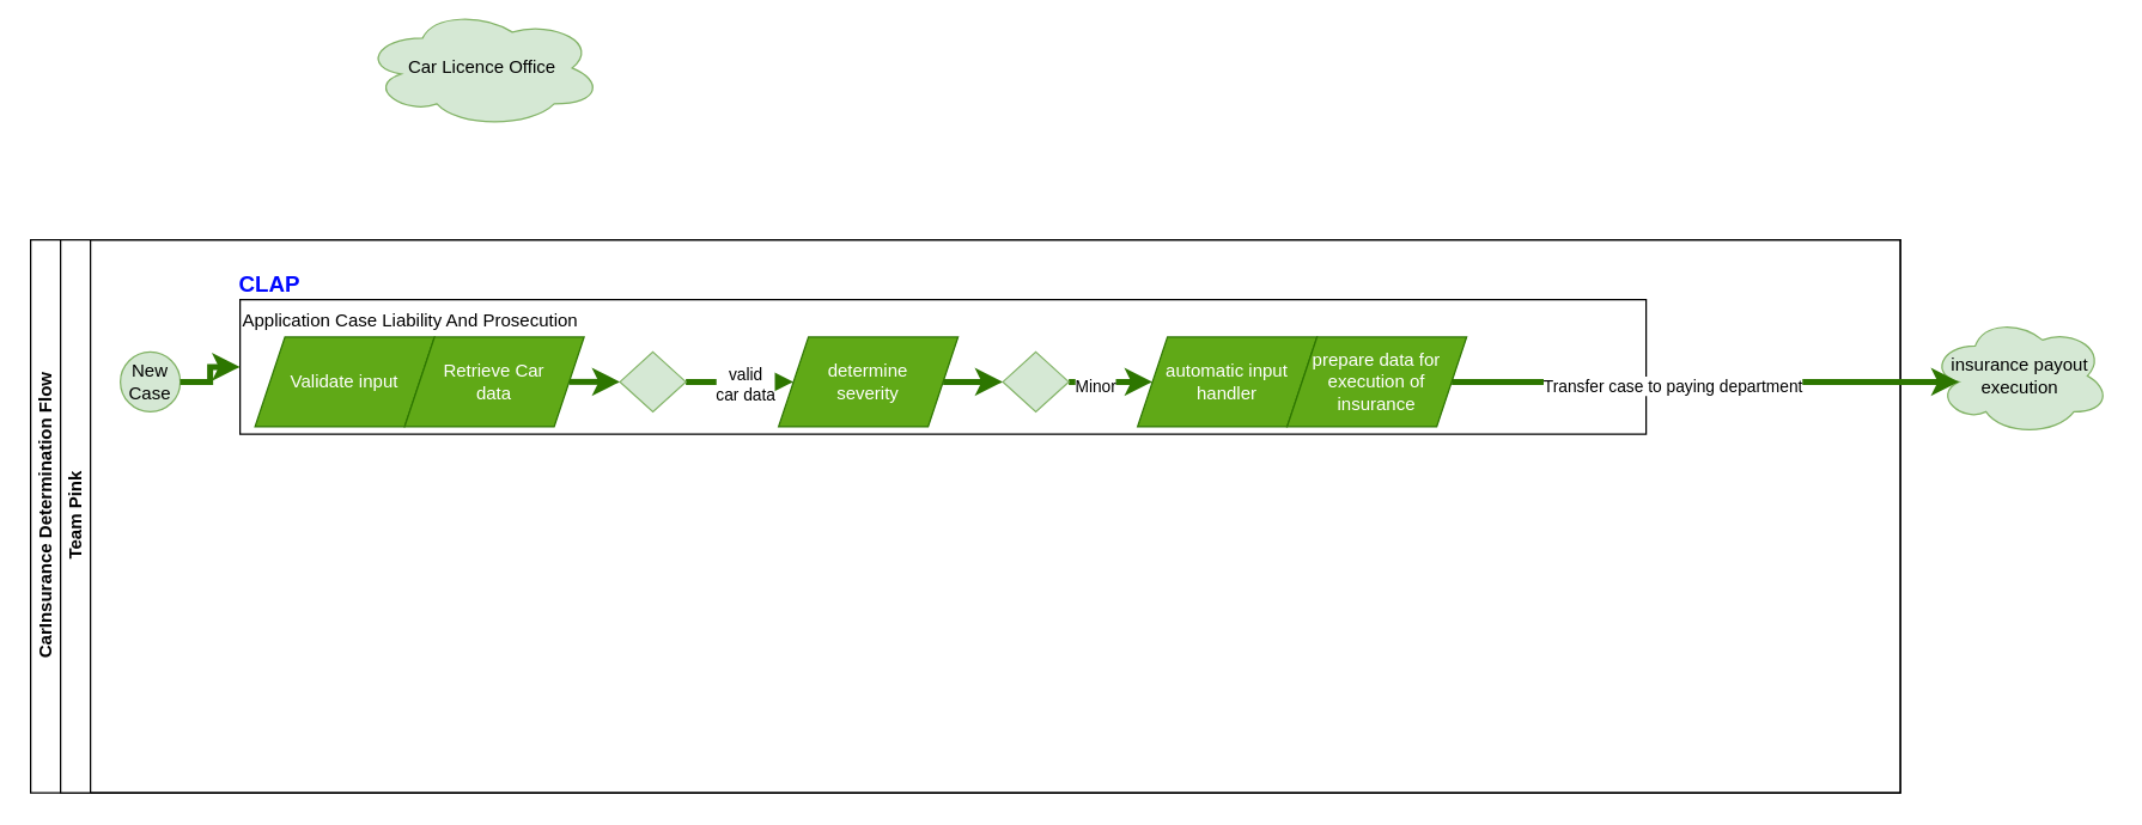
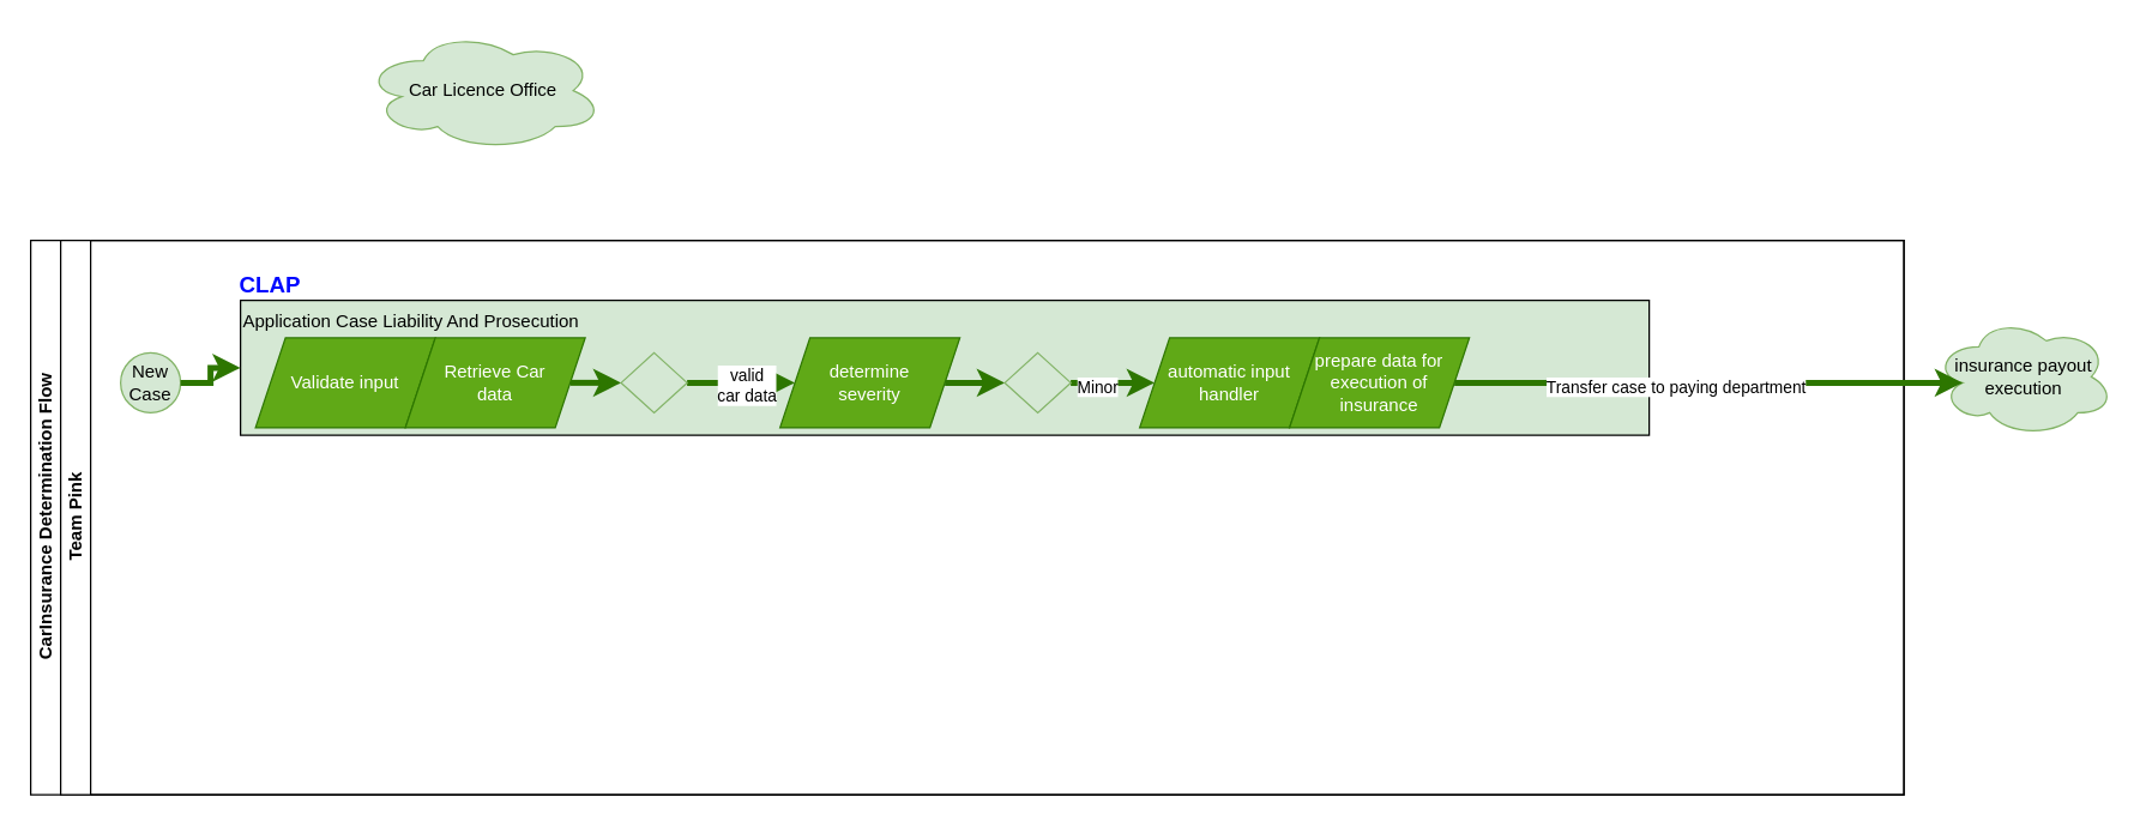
  <mxCell id="0" />
  <mxCell id="1" parent="0" />
  <mxCell id="2" value="CarInsurance Determination Flow" style="swimlane;html=1;childLayout=stackLayout;resizeParent=1;resizeParentMax=0;horizontal=0;startSize=20;horizontalStack=0;" parent="1" vertex="1"><mxGeometry x="20" y="160" width="1250" height="370" as="geometry" /></mxCell>
  <mxCell id="3" value="Team Pink" style="swimlane;html=1;startSize=20;horizontal=0;" parent="2" vertex="1"><mxGeometry x="20" width="1230" height="370" as="geometry" /></mxCell>
  <mxCell id="4" value="New Case" style="ellipse;whiteSpace=wrap;html=1;fillColor=#d5e8d4;strokeColor=#82b366;" parent="3" vertex="1"><mxGeometry x="40" y="75" width="40" height="40" as="geometry" /></mxCell>
- <mxCell id="5" value="Application Case Liability And Prosecution" style="rounded=0;whiteSpace=wrap;html=1;fontFamily=Helvetica;fontSize=12;fontColor=#000000;align=left;verticalAlign=top;" parent="3" vertex="1"><mxGeometry x="120" y="40" width="940" height="90" as="geometry" /></mxCell>
+ <mxCell id="5" value="Application Case Liability And Prosecution" style="rounded=0;whiteSpace=wrap;html=1;fontFamily=Helvetica;fontSize=12;fontColor=#000000;align=left;verticalAlign=top;fillColor=#d5e8d4;" parent="3" vertex="1"><mxGeometry x="120" y="40" width="940" height="90" as="geometry" /></mxCell>
  <mxCell id="6" value="Validate input" style="shape=parallelogram;perimeter=parallelogramPerimeter;whiteSpace=wrap;html=1;fixedSize=1;fillColor=#60a917;fontColor=#ffffff;strokeColor=#2D7600;" parent="3" vertex="1"><mxGeometry x="130" y="65" width="120" height="60" as="geometry" /></mxCell>
  <mxCell id="7" style="edgeStyle=orthogonalEdgeStyle;rounded=0;orthogonalLoop=1;jettySize=auto;html=1;exitX=1;exitY=0.5;exitDx=0;exitDy=0;entryX=0;entryY=0.5;entryDx=0;entryDy=0;fillColor=#60a917;strokeColor=#2D7600;strokeWidth=4;" parent="3" source="8" target="11" edge="1"><mxGeometry relative="1" as="geometry" /></mxCell>
  <mxCell id="8" value="Retrieve Car &lt;br&gt;data" style="shape=parallelogram;perimeter=parallelogramPerimeter;whiteSpace=wrap;html=1;fixedSize=1;fillColor=#60a917;fontColor=#ffffff;strokeColor=#2D7600;" parent="3" vertex="1"><mxGeometry x="230" y="65" width="120" height="60" as="geometry" /></mxCell>
  <mxCell id="9" value="" style="edgeStyle=orthogonalEdgeStyle;rounded=0;orthogonalLoop=1;jettySize=auto;html=1;entryX=0;entryY=0.5;entryDx=0;entryDy=0;fillColor=#60a917;strokeColor=#2D7600;strokeWidth=4;" parent="3" source="11" target="13" edge="1"><mxGeometry relative="1" as="geometry"><mxPoint x="483" y="95" as="targetPoint" /></mxGeometry></mxCell>
  <mxCell id="10" value="valid &lt;br&gt;car data&lt;br&gt;" style="edgeLabel;html=1;align=center;verticalAlign=middle;resizable=0;points=[];" parent="9" vertex="1" connectable="0"><mxGeometry x="0.08" y="-1" relative="1" as="geometry"><mxPoint as="offset" /></mxGeometry></mxCell>
  <mxCell id="11" value="" style="rhombus;whiteSpace=wrap;html=1;fillColor=#d5e8d4;strokeColor=#82b366;" parent="3" vertex="1"><mxGeometry x="374" y="75" width="44" height="40" as="geometry" /></mxCell>
  <mxCell id="12" value="" style="edgeStyle=orthogonalEdgeStyle;rounded=0;orthogonalLoop=1;jettySize=auto;html=1;fillColor=#60a917;strokeColor=#2D7600;strokeWidth=4;" parent="3" source="13" target="16" edge="1"><mxGeometry relative="1" as="geometry" /></mxCell>
  <mxCell id="13" value="determine &lt;br&gt;severity" style="shape=parallelogram;perimeter=parallelogramPerimeter;whiteSpace=wrap;html=1;fixedSize=1;fillColor=#60a917;fontColor=#ffffff;strokeColor=#2D7600;" parent="3" vertex="1"><mxGeometry x="480" y="65" width="120" height="60" as="geometry" /></mxCell>
  <mxCell id="14" value="" style="edgeStyle=orthogonalEdgeStyle;rounded=0;orthogonalLoop=1;jettySize=auto;html=1;fillColor=#60a917;strokeColor=#2D7600;strokeWidth=4;" parent="3" source="16" target="17" edge="1"><mxGeometry relative="1" as="geometry" /></mxCell>
  <mxCell id="15" value="Minor" style="edgeLabel;html=1;align=center;verticalAlign=middle;resizable=0;points=[];" parent="14" vertex="1" connectable="0"><mxGeometry x="-0.393" y="-2" relative="1" as="geometry"><mxPoint as="offset" /></mxGeometry></mxCell>
  <mxCell id="16" value="" style="rhombus;whiteSpace=wrap;html=1;fillColor=#d5e8d4;strokeColor=#82b366;" parent="3" vertex="1"><mxGeometry x="630" y="75" width="44" height="40" as="geometry" /></mxCell>
  <mxCell id="17" value="automatic input handler" style="shape=parallelogram;perimeter=parallelogramPerimeter;whiteSpace=wrap;html=1;fixedSize=1;fillColor=#60a917;fontColor=#ffffff;strokeColor=#2D7600;" parent="3" vertex="1"><mxGeometry x="720" y="65" width="120" height="60" as="geometry" /></mxCell>
  <mxCell id="18" value="prepare data for execution of insurance" style="shape=parallelogram;perimeter=parallelogramPerimeter;whiteSpace=wrap;html=1;fixedSize=1;fillColor=#60a917;fontColor=#ffffff;strokeColor=#2D7600;" parent="3" vertex="1"><mxGeometry x="820" y="65" width="120" height="60" as="geometry" /></mxCell>
  <mxCell id="19" value="&lt;b&gt;&lt;font color=&quot;#0008ff&quot; style=&quot;font-size: 15px;&quot;&gt;CLAP&lt;/font&gt;&lt;/b&gt;" style="text;html=1;strokeColor=none;fillColor=none;align=center;verticalAlign=middle;whiteSpace=wrap;rounded=0;" vertex="1" parent="3"><mxGeometry x="110" y="14" width="60" height="30" as="geometry" /></mxCell>
  <mxCell id="20" value="" style="edgeStyle=orthogonalEdgeStyle;rounded=0;orthogonalLoop=1;jettySize=auto;html=1;fillColor=#60a917;strokeColor=#2D7600;strokeWidth=4;" parent="3" source="4" target="5" edge="1"><mxGeometry relative="1" as="geometry" /></mxCell>
- <mxCell id="21" value="Car Licence Office" style="ellipse;shape=cloud;whiteSpace=wrap;html=1;fillColor=#d5e8d4;strokeColor=#82b366;" parent="1" vertex="1"><mxGeometry x="242" y="5" width="160" height="80" as="geometry" /></mxCell>
+ <mxCell id="21" value="Car Licence Office" style="ellipse;shape=cloud;whiteSpace=wrap;html=1;fillColor=#d5e8d4;strokeColor=#82b366;" parent="1" vertex="1"><mxGeometry x="242" y="20" width="160" height="80" as="geometry" /></mxCell>
  <mxCell id="22" value="insurance payout execution" style="ellipse;shape=cloud;whiteSpace=wrap;html=1;fillColor=#d5e8d4;strokeColor=#82b366;" parent="1" vertex="1"><mxGeometry x="1290" y="211" width="120" height="80" as="geometry" /></mxCell>
  <mxCell id="23" value="" style="edgeStyle=orthogonalEdgeStyle;rounded=0;orthogonalLoop=1;jettySize=auto;html=1;entryX=0.16;entryY=0.55;entryDx=0;entryDy=0;entryPerimeter=0;fillColor=#60a917;strokeColor=#2D7600;strokeWidth=4;" parent="1" source="18" target="22" edge="1"><mxGeometry relative="1" as="geometry"><mxPoint x="1120" y="255" as="targetPoint" /></mxGeometry></mxCell>
  <mxCell id="24" value="Transfer case to paying department" style="edgeLabel;html=1;align=center;verticalAlign=middle;resizable=0;points=[];" parent="23" vertex="1" connectable="0"><mxGeometry x="-0.135" y="-2" relative="1" as="geometry"><mxPoint as="offset" /></mxGeometry></mxCell>
